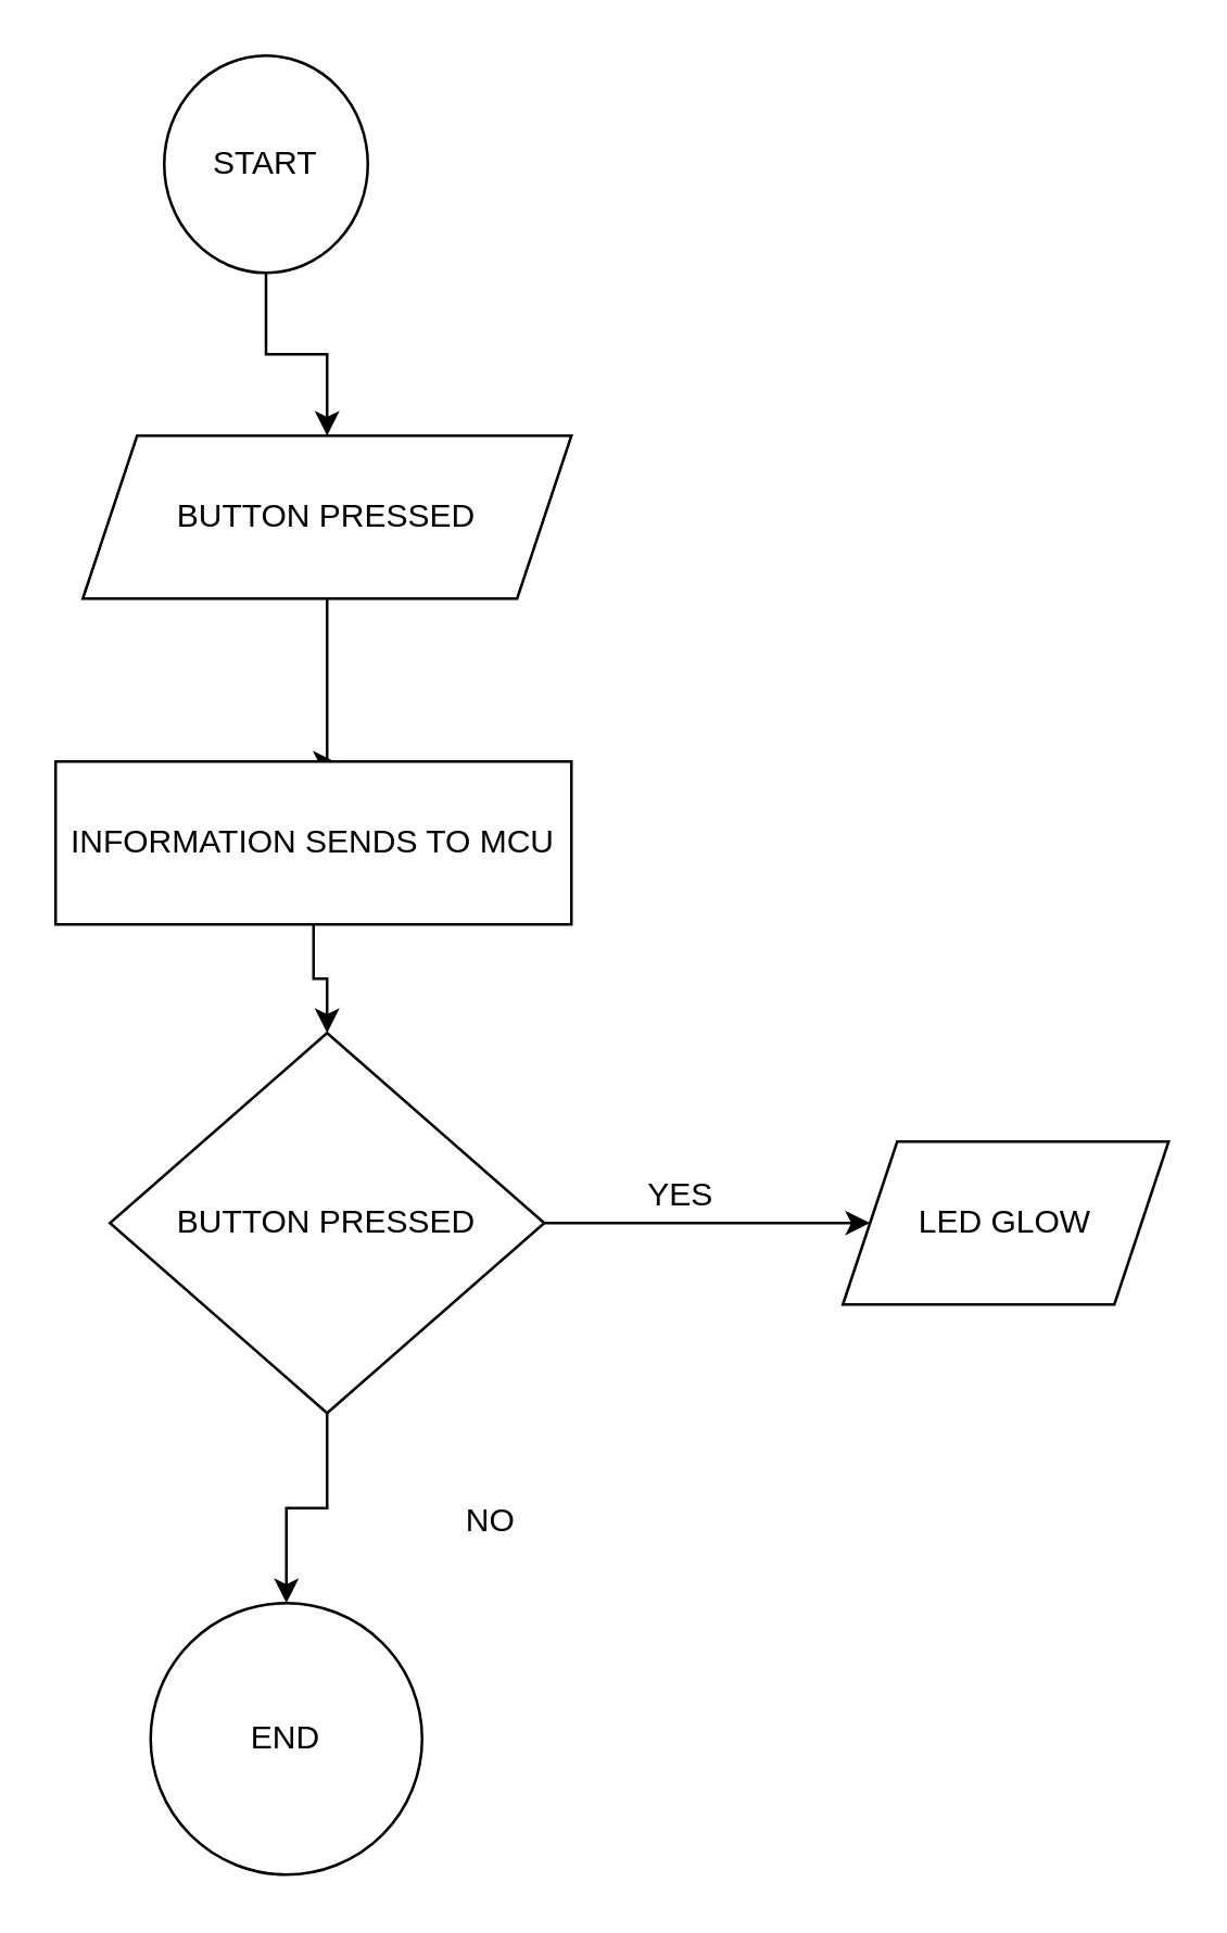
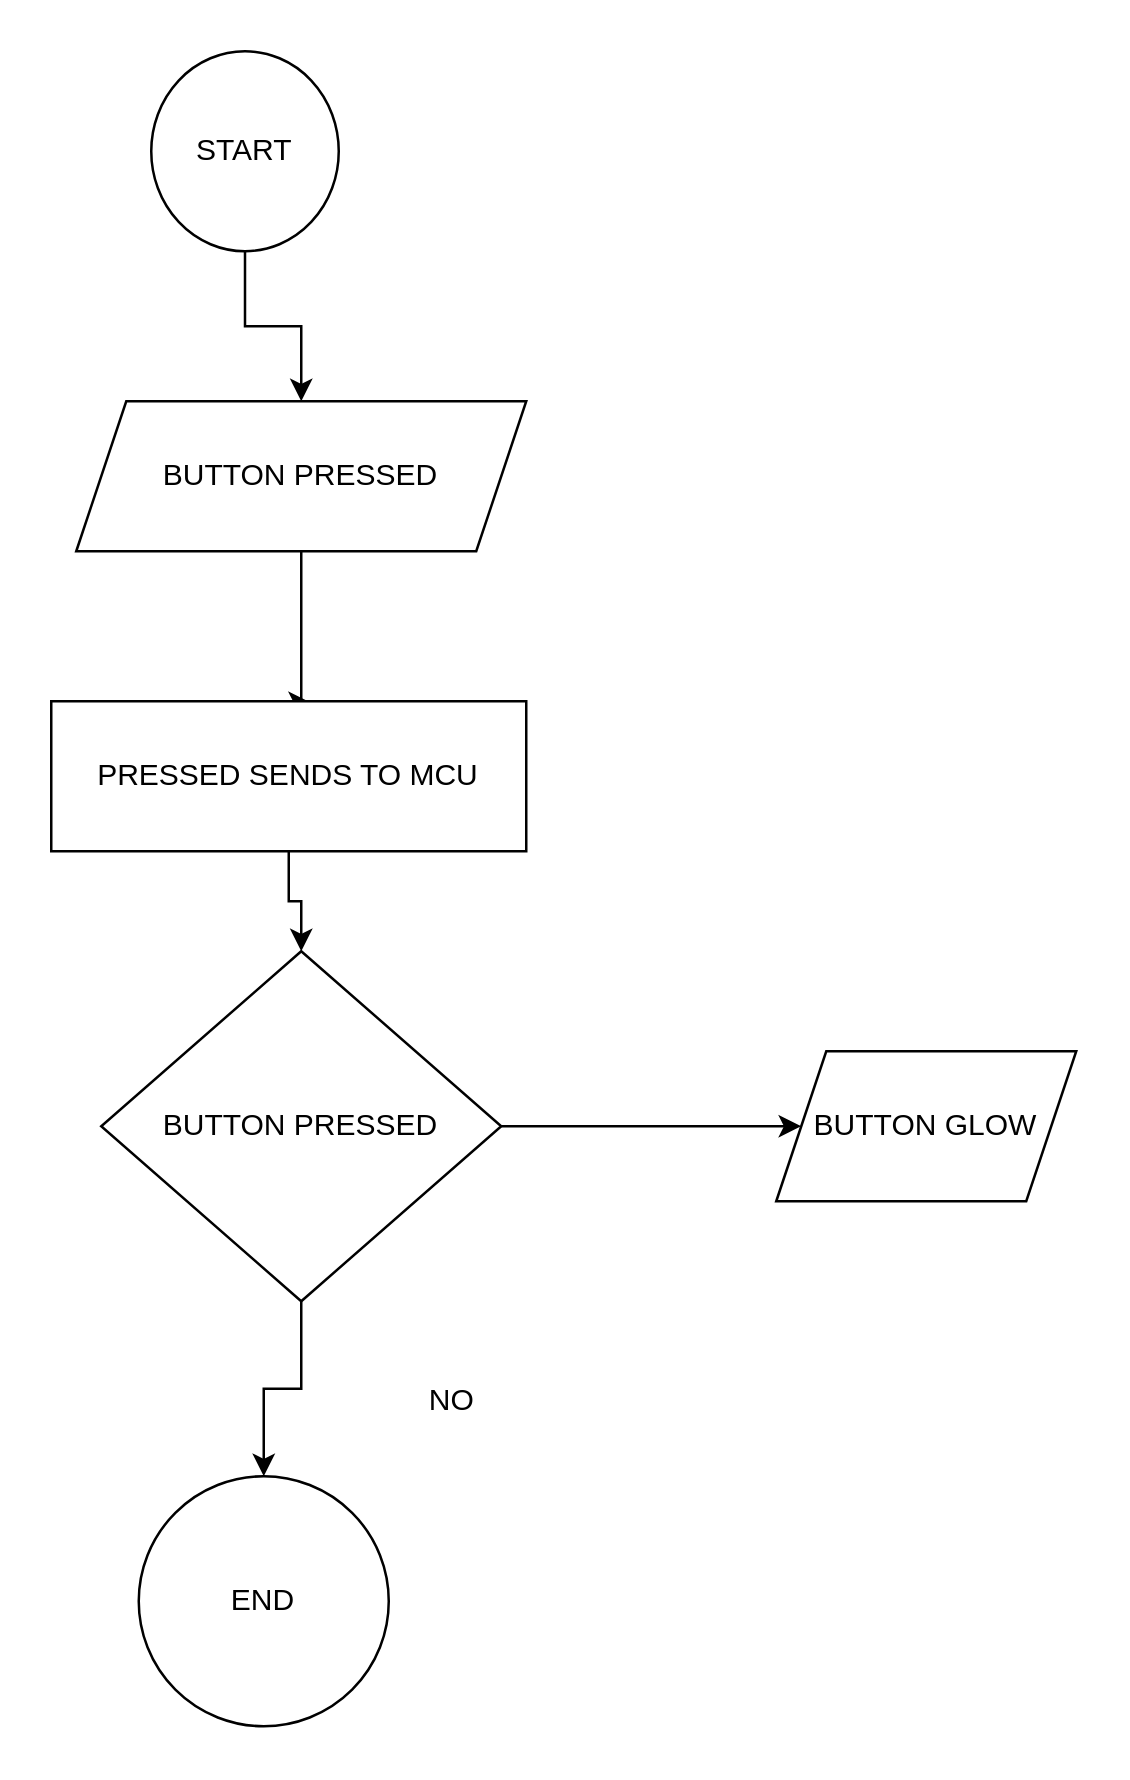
  <mxCell id="0" />
  <mxCell id="1" parent="0" />
  <mxCell id="2" style="edgeStyle=orthogonalEdgeStyle;rounded=0;orthogonalLoop=1;jettySize=auto;html=1;exitX=0.5;exitY=1;exitDx=0;exitDy=0;entryX=0.5;entryY=0;entryDx=0;entryDy=0;" edge="1" parent="1" source="3" target="5"><mxGeometry relative="1" as="geometry" /></mxCell>
  <mxCell id="3" value="START" style="ellipse;whiteSpace=wrap;html=1;" vertex="1" parent="1"><mxGeometry x="60" y="20" width="75" height="80" as="geometry" /></mxCell>
  <mxCell id="4" style="edgeStyle=orthogonalEdgeStyle;rounded=0;orthogonalLoop=1;jettySize=auto;html=1;exitX=0.5;exitY=1;exitDx=0;exitDy=0;entryX=0.547;entryY=0.01;entryDx=0;entryDy=0;entryPerimeter=0;" edge="1" parent="1" source="5" target="7"><mxGeometry relative="1" as="geometry"><Array as="points"><mxPoint x="120" y="281" /></Array></mxGeometry></mxCell>
  <mxCell id="5" value="BUTTON PRESSED" style="shape=parallelogram;perimeter=parallelogramPerimeter;whiteSpace=wrap;html=1;fixedSize=1;" vertex="1" parent="1"><mxGeometry x="30" y="160" width="180" height="60" as="geometry" /></mxCell>
  <mxCell id="6" style="edgeStyle=orthogonalEdgeStyle;rounded=0;orthogonalLoop=1;jettySize=auto;html=1;exitX=0.5;exitY=1;exitDx=0;exitDy=0;entryX=0.5;entryY=0;entryDx=0;entryDy=0;" edge="1" parent="1" source="7" target="10"><mxGeometry relative="1" as="geometry" /></mxCell>
- <mxCell id="7" value="INFORMATION SENDS TO MCU" style="rounded=0;whiteSpace=wrap;html=1;" vertex="1" parent="1"><mxGeometry x="20" y="280" width="190" height="60" as="geometry" /></mxCell>
+ <mxCell id="7" value="PRESSED SENDS TO MCU" style="rounded=0;whiteSpace=wrap;html=1;" vertex="1" parent="1"><mxGeometry x="20" y="280" width="190" height="60" as="geometry" /></mxCell>
  <mxCell id="8" style="edgeStyle=orthogonalEdgeStyle;rounded=0;orthogonalLoop=1;jettySize=auto;html=1;exitX=1;exitY=0.5;exitDx=0;exitDy=0;" edge="1" parent="1" source="10" target="11"><mxGeometry relative="1" as="geometry" /></mxCell>
  <mxCell id="9" style="edgeStyle=orthogonalEdgeStyle;rounded=0;orthogonalLoop=1;jettySize=auto;html=1;exitX=0.5;exitY=1;exitDx=0;exitDy=0;entryX=0.5;entryY=0;entryDx=0;entryDy=0;" edge="1" parent="1" source="10" target="13"><mxGeometry relative="1" as="geometry" /></mxCell>
  <mxCell id="10" value="BUTTON PRESSED" style="rhombus;whiteSpace=wrap;html=1;" vertex="1" parent="1"><mxGeometry x="40" y="380" width="160" height="140" as="geometry" /></mxCell>
- <mxCell id="11" value="LED GLOW" style="shape=parallelogram;perimeter=parallelogramPerimeter;whiteSpace=wrap;html=1;fixedSize=1;" vertex="1" parent="1"><mxGeometry x="310" y="420" width="120" height="60" as="geometry" /></mxCell>
- <mxCell id="12" value="YES" style="text;html=1;align=center;verticalAlign=middle;resizable=0;points=[];autosize=1;strokeColor=none;fillColor=none;" vertex="1" parent="1"><mxGeometry x="230" y="430" width="40" height="20" as="geometry" /></mxCell>
+ <mxCell id="11" value="BUTTON GLOW" style="shape=parallelogram;perimeter=parallelogramPerimeter;whiteSpace=wrap;html=1;fixedSize=1;" vertex="1" parent="1"><mxGeometry x="310" y="420" width="120" height="60" as="geometry" /></mxCell>
  <mxCell id="13" value="END" style="ellipse;whiteSpace=wrap;html=1;" vertex="1" parent="1"><mxGeometry x="55" y="590" width="100" height="100" as="geometry" /></mxCell>
  <mxCell id="14" value="NO" style="text;html=1;align=center;verticalAlign=middle;resizable=0;points=[];autosize=1;strokeColor=none;fillColor=none;" vertex="1" parent="1"><mxGeometry x="165" y="550" width="30" height="20" as="geometry" /></mxCell>
